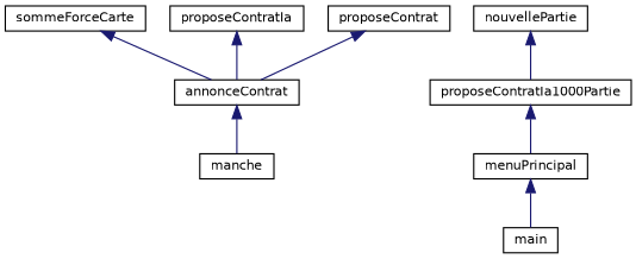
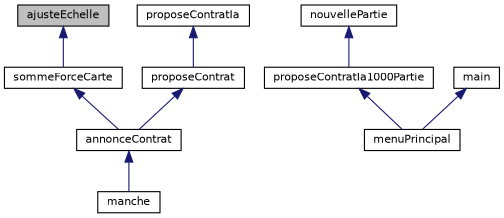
  digraph {
    rankdir=TB
    node [color=black fillcolor=white fontname=Helvetica fontsize=10 shape=record style=filled]
    edge [color=midnightblue dir=back fontname=Helvetica fontsize=10 labelfontname=Helvetica labelfontsize=10 style=solid]
+   n1 [fillcolor=grey75 fontcolor=black height=0.2 label=ajusteEchelle width=0.4]
    n2 [height=0.2 label=sommeForceCarte width=0.4]
    n3 [height=0.2 label=proposeContratIa width=0.4]
    n4 [height=0.2 label=proposeContrat width=0.4]
    n5 [height=0.2 label=annonceContrat width=0.4]
    n6 [height=0.2 label=manche width=0.4]
    n7 [height=0.2 label=nouvellePartie width=0.4]
    n8 [height=0.2 label=proposeContratIa1000Partie width=0.4]
    n9 [height=0.2 label=menuPrincipal width=0.4]
    n10 [height=0.2 label=main width=0.4]
+   n1 -> n2
    n2 -> n5
-   n3 -> n5
+   n3 -> n4
    n4 -> n5
    n5 -> n6
    n7 -> n8
    n8 -> n9
-   n9 -> n10
+   n10 -> n9
  }
